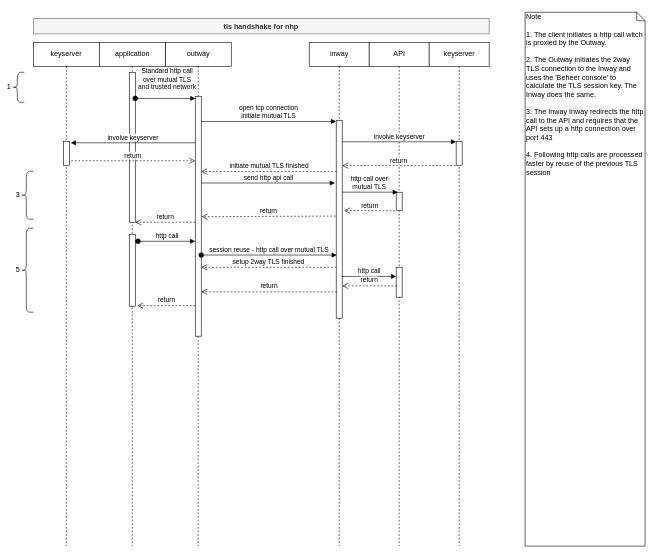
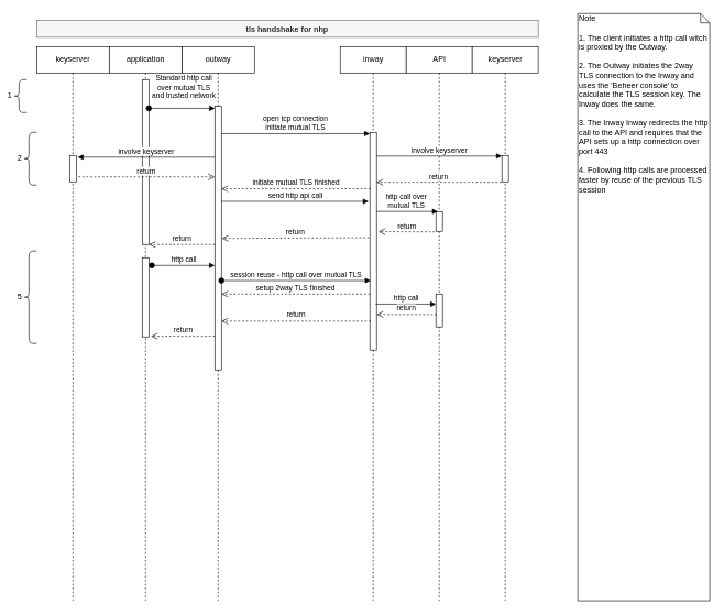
  <mxCell id="0" />
  <mxCell id="1" parent="0" />
  <mxCell id="2" value="keyserver" style="shape=umlLifeline;perimeter=lifelinePerimeter;whiteSpace=wrap;html=1;container=1;collapsible=0;recursiveResize=0;outlineConnect=0;" parent="1" vertex="1"><mxGeometry x="55" y="70" width="110" height="840" as="geometry" /></mxCell>
  <mxCell id="3" value="" style="html=1;points=[];perimeter=orthogonalPerimeter;align=left;" parent="2" vertex="1"><mxGeometry x="50" y="165" width="10" height="40" as="geometry" /></mxCell>
  <mxCell id="4" value="tls handshake for nhp" style="text;align=center;fontStyle=1;verticalAlign=middle;spacingLeft=3;spacingRight=3;strokeColor=#666666;rotatable=0;points=[[0,0.5],[1,0.5]];portConstraint=eastwest;fillColor=#f5f5f5;fontColor=#333333;" parent="1" vertex="1"><mxGeometry x="55" y="30" width="760" height="26" as="geometry" /></mxCell>
  <mxCell id="5" value="outway" style="html=1;points=[];perimeter=orthogonalPerimeter;shape=umlLifeline;participant=label;fontFamily=Helvetica;fontSize=12;fontColor=#000000;align=center;strokeColor=#000000;fillColor=#ffffff;recursiveResize=0;container=1;collapsible=0;" parent="1" vertex="1"><mxGeometry x="275" y="70" width="110" height="840" as="geometry" /></mxCell>
  <mxCell id="6" value="" style="html=1;points=[];perimeter=orthogonalPerimeter;align=left;" parent="5" vertex="1"><mxGeometry x="50" y="90" width="10" height="400" as="geometry" /></mxCell>
  <mxCell id="7" value="inway" style="html=1;points=[];perimeter=orthogonalPerimeter;shape=umlLifeline;participant=label;fontFamily=Helvetica;fontSize=12;fontColor=#000000;align=center;strokeColor=#000000;fillColor=#ffffff;recursiveResize=0;container=1;collapsible=0;" parent="1" vertex="1"><mxGeometry x="515" y="70" width="100" height="840" as="geometry" /></mxCell>
  <mxCell id="8" value="" style="html=1;points=[];perimeter=orthogonalPerimeter;align=left;" parent="7" vertex="1"><mxGeometry x="45" y="130" width="10" height="330" as="geometry" /></mxCell>
  <mxCell id="9" value="API" style="html=1;points=[];perimeter=orthogonalPerimeter;shape=umlLifeline;participant=label;fontFamily=Helvetica;fontSize=12;fontColor=#000000;align=center;strokeColor=#000000;fillColor=#ffffff;recursiveResize=0;container=1;collapsible=0;" parent="1" vertex="1"><mxGeometry x="615" y="70" width="100" height="840" as="geometry" /></mxCell>
  <mxCell id="10" value="" style="html=1;points=[];perimeter=orthogonalPerimeter;align=left;" parent="9" vertex="1"><mxGeometry x="45" y="250" width="10" height="30" as="geometry" /></mxCell>
  <mxCell id="11" value="" style="html=1;points=[];perimeter=orthogonalPerimeter;align=left;" parent="9" vertex="1"><mxGeometry x="45" y="375" width="10" height="50" as="geometry" /></mxCell>
  <mxCell id="12" value="application" style="html=1;points=[];perimeter=orthogonalPerimeter;shape=umlLifeline;participant=label;fontFamily=Helvetica;fontSize=12;fontColor=#000000;align=center;strokeColor=#000000;fillColor=#ffffff;recursiveResize=0;container=1;collapsible=0;" parent="1" vertex="1"><mxGeometry x="165" y="70" width="110" height="840" as="geometry" /></mxCell>
  <mxCell id="13" value="" style="html=1;points=[];perimeter=orthogonalPerimeter;align=left;" parent="12" vertex="1"><mxGeometry x="50" y="50" width="10" height="250" as="geometry" /></mxCell>
  <mxCell id="14" value="" style="html=1;points=[];perimeter=orthogonalPerimeter;align=left;" parent="12" vertex="1"><mxGeometry x="50" y="320" width="10" height="120" as="geometry" /></mxCell>
  <mxCell id="15" value="keyserver" style="html=1;points=[];perimeter=orthogonalPerimeter;shape=umlLifeline;participant=label;fontFamily=Helvetica;fontSize=12;fontColor=#000000;align=center;strokeColor=#000000;fillColor=#ffffff;recursiveResize=0;container=1;collapsible=0;" parent="1" vertex="1"><mxGeometry x="715" y="70" width="100" height="840" as="geometry" /></mxCell>
  <mxCell id="16" value="" style="html=1;points=[];perimeter=orthogonalPerimeter;align=left;" parent="15" vertex="1"><mxGeometry x="45" y="165" width="10" height="40" as="geometry" /></mxCell>
  <mxCell id="17" value="Note&lt;br&gt;&lt;br&gt;1. The client initiates a http call witch is proxied by the Outway.&lt;br&gt;&lt;br&gt;2. The Outway initiates the 2way TLS connection to the Inway and uses the 'Beheer console' to calculate the TLS session key. The Inway does the same.&lt;br&gt;&lt;br&gt;3. The Inway Inway redirects the http call to the API and requires that the API sets up a http connection over port 443&lt;br&gt;&lt;br&gt;4. Following http calls are processed faster by reuse of the previous TLS session&lt;br&gt;" style="shape=note;whiteSpace=wrap;html=1;size=14;verticalAlign=top;align=left;spacingTop=-6;" parent="1" vertex="1"><mxGeometry x="875" y="20" width="200" height="890" as="geometry" /></mxCell>
  <mxCell id="18" value="Standard http call&lt;br&gt;over mutual TLS&lt;br&gt;and trusted network" style="html=1;verticalAlign=bottom;startArrow=oval;endArrow=block;startSize=8;entryX=0.034;entryY=0.009;entryDx=0;entryDy=0;entryPerimeter=0;" parent="1" source="13" target="6" edge="1"><mxGeometry x="0.049" y="11" relative="1" as="geometry"><mxPoint x="206" y="160" as="sourcePoint" /><mxPoint y="1" as="offset" /></mxGeometry></mxCell>
  <mxCell id="19" value="involve keyserver" style="html=1;verticalAlign=bottom;endArrow=block;entryX=1.232;entryY=0.065;entryDx=0;entryDy=0;entryPerimeter=0;" parent="1" source="6" target="3" edge="1"><mxGeometry relative="1" as="geometry"><mxPoint x="300" y="240.333" as="sourcePoint" /></mxGeometry></mxCell>
  <mxCell id="20" value="return" style="html=1;verticalAlign=bottom;endArrow=open;dashed=1;endSize=8;exitX=1.329;exitY=0.814;exitDx=0;exitDy=0;exitPerimeter=0;" parent="1" source="3" target="6" edge="1"><mxGeometry relative="1" as="geometry"><mxPoint x="300" y="268.667" as="targetPoint" /><Array as="points" /><mxPoint x="125" y="269" as="sourcePoint" /></mxGeometry></mxCell>
  <mxCell id="21" value="involve keyserver" style="html=1;verticalAlign=bottom;endArrow=block;entryX=-0.005;entryY=0.023;entryDx=0;entryDy=0;entryPerimeter=0;" parent="1" source="8" target="16" edge="1"><mxGeometry relative="1" as="geometry"><mxPoint x="690" y="240" as="sourcePoint" /></mxGeometry></mxCell>
  <mxCell id="22" value="return" style="html=1;verticalAlign=bottom;endArrow=open;dashed=1;endSize=8;exitX=-0.069;exitY=1.017;exitDx=0;exitDy=0;exitPerimeter=0;" parent="1" source="16" target="8" edge="1"><mxGeometry relative="1" as="geometry"><mxPoint x="566.667" y="267" as="targetPoint" /></mxGeometry></mxCell>
  <mxCell id="23" value="session reuse - http call over mutual TLS" style="html=1;verticalAlign=bottom;startArrow=oval;endArrow=block;startSize=8;entryX=0.1;entryY=0.681;entryDx=0;entryDy=0;entryPerimeter=0;" parent="1" target="8" edge="1" source="6"><mxGeometry relative="1" as="geometry"><mxPoint x="335" y="425" as="sourcePoint" /><mxPoint x="565" y="326" as="targetPoint" /><Array as="points" /></mxGeometry></mxCell>
  <mxCell id="24" value="initiate mutual TLS finished" style="html=1;verticalAlign=bottom;endArrow=open;dashed=1;endSize=8;exitX=0.091;exitY=0.259;exitDx=0;exitDy=0;exitPerimeter=0;" parent="1" source="8" target="6" edge="1"><mxGeometry relative="1" as="geometry"><mxPoint x="385" y="310" as="sourcePoint" /><mxPoint x="310" y="305.333" as="targetPoint" /></mxGeometry></mxCell>
  <mxCell id="25" value="setup 2way TLS finished" style="html=1;verticalAlign=bottom;endArrow=open;dashed=1;endSize=8;exitX=0.033;exitY=0.743;exitDx=0;exitDy=0;exitPerimeter=0;" parent="1" source="8" target="6" edge="1"><mxGeometry relative="1" as="geometry"><mxPoint x="571" y="296" as="sourcePoint" /><mxPoint x="310" y="445.333" as="targetPoint" /></mxGeometry></mxCell>
  <mxCell id="26" value="http call over &lt;br&gt;mutual TLS" style="html=1;verticalAlign=bottom;endArrow=block;entryX=0.284;entryY=-0.004;entryDx=0;entryDy=0;entryPerimeter=0;" parent="1" source="8" target="10" edge="1"><mxGeometry x="-0.03" relative="1" as="geometry"><mxPoint x="585" y="295" as="sourcePoint" /><mxPoint as="offset" /><mxPoint x="660" y="295" as="targetPoint" /></mxGeometry></mxCell>
  <mxCell id="27" value="return" style="html=1;verticalAlign=bottom;endArrow=open;dashed=1;endSize=8;entryX=1.309;entryY=0.456;entryDx=0;entryDy=0;entryPerimeter=0;exitX=-0.197;exitY=1.03;exitDx=0;exitDy=0;exitPerimeter=0;" parent="1" source="10" target="8" edge="1"><mxGeometry relative="1" as="geometry"><mxPoint x="585" y="371" as="targetPoint" /><mxPoint x="660" y="337" as="sourcePoint" /></mxGeometry></mxCell>
  <mxCell id="28" value="return" style="html=1;verticalAlign=bottom;endArrow=open;dashed=1;endSize=8;exitX=-0.101;exitY=0.484;exitDx=0;exitDy=0;exitPerimeter=0;entryX=1.059;entryY=0.502;entryDx=0;entryDy=0;entryPerimeter=0;" parent="1" source="8" target="6" edge="1"><mxGeometry relative="1" as="geometry"><mxPoint x="135" y="900" as="sourcePoint" /><mxPoint x="310" y="340" as="targetPoint" /><Array as="points" /></mxGeometry></mxCell>
  <mxCell id="29" value="return" style="html=1;verticalAlign=bottom;endArrow=open;dashed=1;endSize=8;" parent="1" source="6" edge="1"><mxGeometry relative="1" as="geometry"><mxPoint x="325" y="370" as="sourcePoint" /><mxPoint x="225" y="370" as="targetPoint" /><Array as="points" /></mxGeometry></mxCell>
  <mxCell id="30" value="http call" style="html=1;verticalAlign=bottom;endArrow=block;exitX=0.867;exitY=0.789;exitDx=0;exitDy=0;exitPerimeter=0;" parent="1" source="8" target="11" edge="1"><mxGeometry width="80" relative="1" as="geometry"><mxPoint x="565" y="440" as="sourcePoint" /><mxPoint x="645" y="440" as="targetPoint" /></mxGeometry></mxCell>
  <mxCell id="31" value="return" style="html=1;verticalAlign=bottom;endArrow=open;dashed=1;endSize=8;exitX=0.117;exitY=0.623;exitDx=0;exitDy=0;exitPerimeter=0;" parent="1" source="11" target="8" edge="1"><mxGeometry relative="1" as="geometry"><mxPoint x="645" y="480" as="sourcePoint" /><mxPoint x="565" y="480" as="targetPoint" /></mxGeometry></mxCell>
  <mxCell id="32" value="return" style="html=1;verticalAlign=bottom;endArrow=open;dashed=1;endSize=8;exitX=0.117;exitY=0.867;exitDx=0;exitDy=0;exitPerimeter=0;" parent="1" source="8" target="6" edge="1"><mxGeometry relative="1" as="geometry"><mxPoint x="671.167" y="486.167" as="sourcePoint" /><mxPoint x="330" y="486" as="targetPoint" /></mxGeometry></mxCell>
  <mxCell id="33" value="return" style="html=1;verticalAlign=bottom;endArrow=open;dashed=1;endSize=8;entryX=1.322;entryY=0.992;entryDx=0;entryDy=0;entryPerimeter=0;" parent="1" source="6" target="14" edge="1"><mxGeometry relative="1" as="geometry"><mxPoint x="300" y="503.667" as="sourcePoint" /><mxPoint x="590" y="496.167" as="targetPoint" /></mxGeometry></mxCell>
  <mxCell id="34" value="http call" style="html=1;verticalAlign=bottom;startArrow=oval;startFill=1;endArrow=block;startSize=8;exitX=1.45;exitY=0.098;exitDx=0;exitDy=0;exitPerimeter=0;" parent="1" source="14" target="6" edge="1"><mxGeometry width="60" relative="1" as="geometry"><mxPoint x="205" y="410" as="sourcePoint" /><mxPoint x="300" y="403.667" as="targetPoint" /></mxGeometry></mxCell>
  <mxCell id="35" value="&lt;div style=&quot;text-align: left&quot;&gt;&lt;span&gt;1&lt;/span&gt;&lt;/div&gt;" style="shape=curlyBracket;whiteSpace=wrap;html=1;rounded=1;size=0.417;align=right;labelPosition=left;verticalLabelPosition=middle;verticalAlign=middle;" parent="1" vertex="1"><mxGeometry x="20" y="120" width="20" height="50" as="geometry" /></mxCell>
- <mxCell id="37" value="&lt;div style=&quot;text-align: left&quot;&gt;&lt;span&gt;3&lt;/span&gt;&lt;/div&gt;" style="shape=curlyBracket;whiteSpace=wrap;html=1;rounded=1;size=0.417;align=right;labelPosition=left;verticalLabelPosition=middle;verticalAlign=middle;" parent="1" vertex="1"><mxGeometry x="35" y="285" width="20" height="80" as="geometry" /></mxCell>
+ <mxCell id="36" value="&lt;div style=&quot;text-align: left&quot;&gt;&lt;span&gt;2&lt;/span&gt;&lt;/div&gt;" style="shape=curlyBracket;whiteSpace=wrap;html=1;rounded=1;size=0.417;align=right;labelPosition=left;verticalLabelPosition=middle;verticalAlign=middle;" parent="1" vertex="1"><mxGeometry x="35" y="200" width="20" height="80" as="geometry" /></mxCell>
  <mxCell id="38" value="&lt;div style=&quot;text-align: left&quot;&gt;&lt;span&gt;5&lt;/span&gt;&lt;/div&gt;" style="shape=curlyBracket;whiteSpace=wrap;html=1;rounded=1;size=0.417;align=right;labelPosition=left;verticalLabelPosition=middle;verticalAlign=middle;" parent="1" vertex="1"><mxGeometry x="35" y="380" width="20" height="140" as="geometry" /></mxCell>
  <mxCell id="39" value="open tcp connection&lt;br&gt;initiate mutual TLS&lt;br&gt;" style="html=1;verticalAlign=bottom;endArrow=block;entryX=-0.005;entryY=0.006;entryDx=0;entryDy=0;entryPerimeter=0;" edge="1" parent="1" source="6" target="8"><mxGeometry relative="1" as="geometry"><mxPoint x="352.5" y="219.833" as="sourcePoint" /><mxPoint x="542.833" y="219.833" as="targetPoint" /></mxGeometry></mxCell>
  <mxCell id="40" value="send http api call" style="html=1;verticalAlign=bottom;endArrow=block;entryX=-0.197;entryY=0.317;entryDx=0;entryDy=0;entryPerimeter=0;" edge="1" parent="1" source="6" target="8"><mxGeometry relative="1" as="geometry"><mxPoint x="335" y="309.667" as="sourcePoint" /><mxPoint x="560.333" y="309.667" as="targetPoint" /></mxGeometry></mxCell>
